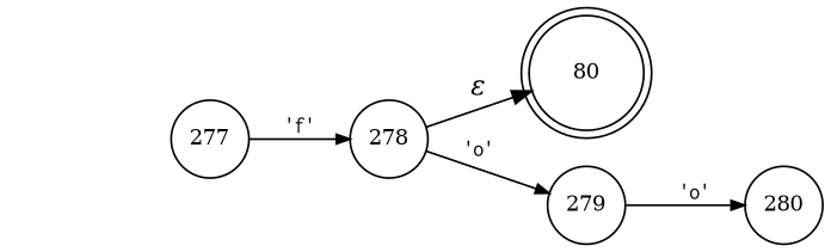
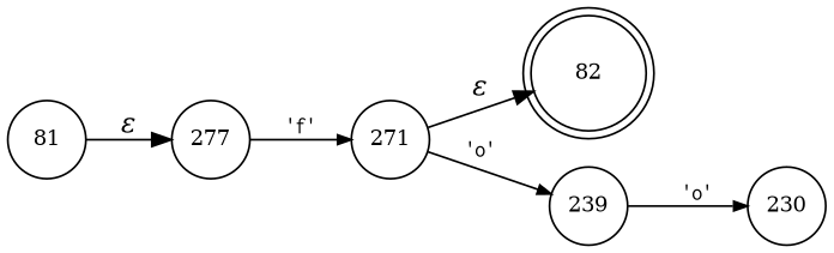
  digraph {
    rankdir=LR
    node [fixedsize=true fontsize=11 shape=circle peripheries=1]
    edge [fontname=Courier arrowhead=normal arrowsize=.7 fontsize=11]
-   n1 [label=80 shape=doublecircle width=.6 peripheries=""]
+   n1 [label=82 shape=doublecircle width=.6 peripheries=""]
+   n2 [label=81 width=.55]
    n3 [label=277 width=.55]
-   n4 [label=278 width=.55]
-   n5 [label=279 width=.55]
-   n6 [label=280 width=.55]
+   n4 [label=271 width=.55]
+   n5 [label=239 width=.55]
+   n6 [label=230 width=.55]
+   n2 -> n3 [fontname="Times-Italic" label="&epsilon;" arrowhead="" arrowsize="" fontsize=""]
    n3 -> n4 [label="'f'"]
    n4 -> n1 [fontname="Times-Italic" label="&epsilon;" arrowhead="" arrowsize="" fontsize=""]
    n4 -> n5 [label="'o'"]
    n5 -> n6 [label="'o'"]
  }
